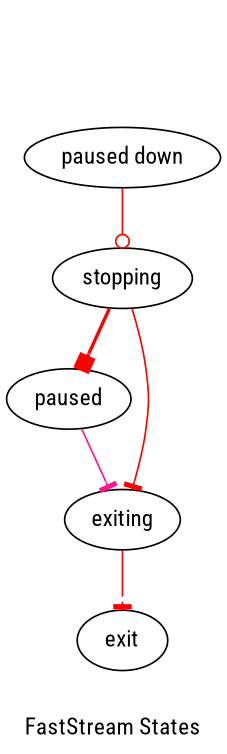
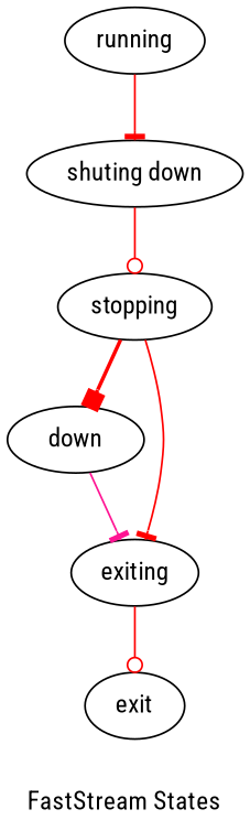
  digraph {
    fontname="Roboto Condensed"
    label="FastStream States"
    node [fontname="Roboto Condensed"]
    edge [arrowhead=tee color=red fontname="Roboto Condensed" style=solid]
-   paused
+   paused [label=down]
    exiting
    exit
-   "shuting down" [label="paused down"]
+   running
+   "shuting down"
    stopping
    paused -> exiting [color=deeppink]
-   exiting -> exit
+   exiting -> exit [arrowhead=odot]
+   running -> "shuting down"
    "shuting down" -> stopping [arrowhead=odot]
    stopping -> paused [arrowhead=box style=bold]
    stopping -> exiting
  }
